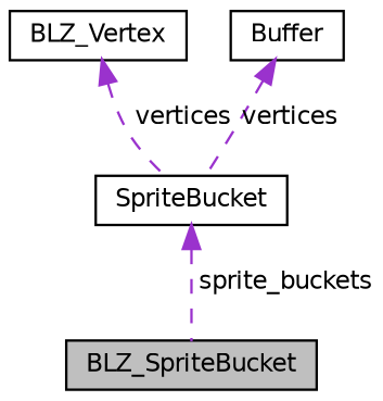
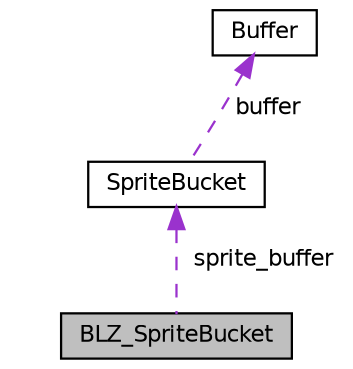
  digraph {
    node [color=black fillcolor=white fontname=Helvetica fontsize=10 shape=record style=filled]
    edge [color=darkorchid3 dir=back fontname=Helvetica fontsize=10 labelfontname=Helvetica labelfontsize=10 style=dashed]
    n1 [fillcolor=grey75 fontcolor=black height=0.2 label=BLZ_SpriteBucket width=0.4]
    n2 [height=0.2 label=SpriteBucket width=0.4]
-   n3 [height=0.2 label=BLZ_Vertex width=0.4]
    n4 [height=0.2 label=Buffer width=0.4]
-   n2 -> n1 [label=" sprite_buckets"]
-   n3 -> n2 [label=" vertices"]
-   n4 -> n2 [label=" vertices"]
+   n2 -> n1 [label=" sprite_buffer"]
+   n4 -> n2 [label=" buffer"]
  }
